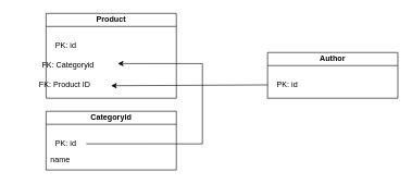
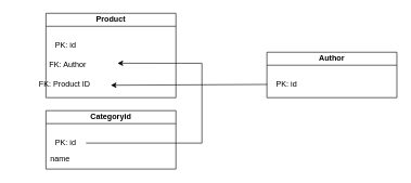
  <mxCell id="0" />
  <mxCell id="1" parent="0" />
  <mxCell id="2" value="Product" style="swimlane;whiteSpace=wrap;html=1;startSize=20;" vertex="1" parent="1"><mxGeometry x="70" y="20" width="200" height="130" as="geometry" /></mxCell>
- <mxCell id="3" value="&lt;span style=&quot;white-space: pre;&quot;&gt; &lt;/span&gt;&lt;span style=&quot;white-space: pre;&quot;&gt; &lt;/span&gt;FK: Categoryid" style="text;html=1;align=center;verticalAlign=middle;resizable=0;points=[];autosize=1;strokeColor=none;fillColor=none;" vertex="1" parent="2"><mxGeometry x="-50" y="65" width="160" height="30" as="geometry" /></mxCell>
+ <mxCell id="3" value="&lt;span style=&quot;white-space: pre;&quot;&gt; &lt;/span&gt;&lt;span style=&quot;white-space: pre;&quot;&gt; &lt;/span&gt;FK: Author" style="text;html=1;align=center;verticalAlign=middle;resizable=0;points=[];autosize=1;strokeColor=none;fillColor=none;" vertex="1" parent="2"><mxGeometry x="-50" y="65" width="160" height="30" as="geometry" /></mxCell>
  <mxCell id="4" value="PK: id" style="text;html=1;align=center;verticalAlign=middle;resizable=0;points=[];autosize=1;strokeColor=none;fillColor=none;" vertex="1" parent="2"><mxGeometry y="35" width="60" height="30" as="geometry" /></mxCell>
  <mxCell id="5" value="&lt;span style=&quot;white-space: pre;&quot;&gt; &lt;/span&gt;&lt;span style=&quot;white-space: pre;&quot;&gt; &lt;/span&gt;FK: Product ID" style="text;html=1;align=center;verticalAlign=middle;resizable=0;points=[];autosize=1;strokeColor=none;fillColor=none;" vertex="1" parent="2"><mxGeometry x="-50" y="95" width="150" height="30" as="geometry" /></mxCell>
  <mxCell id="6" value="Author" style="swimlane;whiteSpace=wrap;html=1;startSize=20;" vertex="1" parent="1"><mxGeometry x="410" y="80" width="200" height="70" as="geometry" /></mxCell>
  <mxCell id="7" value="PK: id" style="text;html=1;align=center;verticalAlign=middle;resizable=0;points=[];autosize=1;strokeColor=none;fillColor=none;" vertex="1" parent="6"><mxGeometry y="35" width="60" height="30" as="geometry" /></mxCell>
  <mxCell id="8" value="Categoryid" style="swimlane;whiteSpace=wrap;html=1;startSize=20;" vertex="1" parent="1"><mxGeometry x="70" y="170" width="200" height="90" as="geometry" /></mxCell>
  <mxCell id="9" value="PK: id" style="text;html=1;align=center;verticalAlign=middle;resizable=0;points=[];autosize=1;strokeColor=none;fillColor=none;" vertex="1" parent="8"><mxGeometry y="35" width="60" height="30" as="geometry" /></mxCell>
  <mxCell id="10" value="&lt;span style=&quot;white-space: pre;&quot;&gt; &lt;/span&gt;name" style="text;html=1;align=center;verticalAlign=middle;resizable=0;points=[];autosize=1;strokeColor=none;fillColor=none;" vertex="1" parent="8"><mxGeometry x="-20" y="60" width="80" height="30" as="geometry" /></mxCell>
  <mxCell id="11" value="" style="endArrow=classic;html=1;rounded=0;exitX=0.008;exitY=0.489;exitDx=0;exitDy=0;exitPerimeter=0;entryX=0.999;entryY=0.529;entryDx=0;entryDy=0;entryPerimeter=0;" edge="1" parent="1" source="7" target="5"><mxGeometry width="50" height="50" relative="1" as="geometry"><mxPoint x="330" y="180" as="sourcePoint" /><mxPoint x="380" y="130" as="targetPoint" /></mxGeometry></mxCell>
  <mxCell id="12" value="" style="endArrow=classic;html=1;rounded=0;exitX=1.028;exitY=0.499;exitDx=0;exitDy=0;exitPerimeter=0;entryX=1.001;entryY=0.398;entryDx=0;entryDy=0;entryPerimeter=0;" edge="1" parent="1" source="9" target="3"><mxGeometry width="50" height="50" relative="1" as="geometry"><mxPoint x="330" y="180" as="sourcePoint" /><mxPoint x="310" y="20" as="targetPoint" /><Array as="points"><mxPoint x="310" y="220" /><mxPoint x="310" y="97" /></Array></mxGeometry></mxCell>
